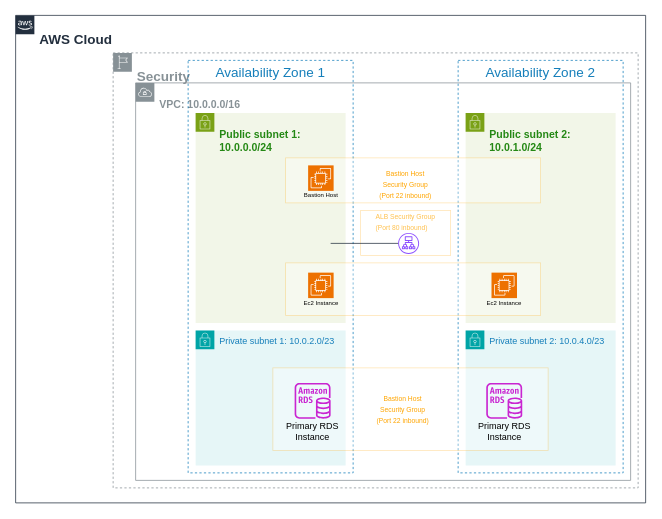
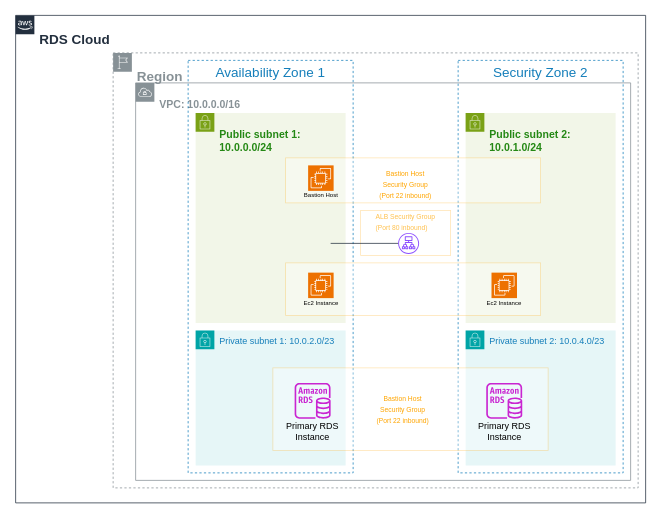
  <mxCell id="0" />
  <mxCell id="1" parent="0" />
- <mxCell id="2" value="&lt;h2&gt;AWS Cloud&lt;/h2&gt;" style="points=[[0,0],[0.25,0],[0.5,0],[0.75,0],[1,0],[1,0.25],[1,0.5],[1,0.75],[1,1],[0.75,1],[0.5,1],[0.25,1],[0,1],[0,0.75],[0,0.5],[0,0.25]];outlineConnect=0;gradientColor=none;html=1;whiteSpace=wrap;fontSize=12;fontStyle=0;container=1;pointerEvents=0;collapsible=0;recursiveResize=0;shape=mxgraph.aws4.group;grIcon=mxgraph.aws4.group_aws_cloud_alt;strokeColor=#232F3E;fillColor=none;verticalAlign=top;align=left;spacingLeft=30;fontColor=#232F3E;dashed=0;" vertex="1" parent="1"><mxGeometry x="20" y="20" width="840" height="650" as="geometry" /></mxCell>
- <mxCell id="3" value="&lt;h2&gt;Security&lt;/h2&gt;" style="sketch=0;outlineConnect=0;gradientColor=none;html=1;whiteSpace=wrap;fontSize=12;fontStyle=0;shape=mxgraph.aws4.group;grIcon=mxgraph.aws4.group_region;strokeColor=#879196;fillColor=none;verticalAlign=top;align=left;spacingLeft=30;fontColor=#879196;dashed=1;" vertex="1" parent="2"><mxGeometry x="130" y="50" width="700" height="580" as="geometry" /></mxCell>
+ <mxCell id="2" value="&lt;h2&gt;RDS Cloud&lt;/h2&gt;" style="points=[[0,0],[0.25,0],[0.5,0],[0.75,0],[1,0],[1,0.25],[1,0.5],[1,0.75],[1,1],[0.75,1],[0.5,1],[0.25,1],[0,1],[0,0.75],[0,0.5],[0,0.25]];outlineConnect=0;gradientColor=none;html=1;whiteSpace=wrap;fontSize=12;fontStyle=0;container=1;pointerEvents=0;collapsible=0;recursiveResize=0;shape=mxgraph.aws4.group;grIcon=mxgraph.aws4.group_aws_cloud_alt;strokeColor=#232F3E;fillColor=none;verticalAlign=top;align=left;spacingLeft=30;fontColor=#232F3E;dashed=0;" vertex="1" parent="1"><mxGeometry x="20" y="20" width="840" height="650" as="geometry" /></mxCell>
+ <mxCell id="3" value="&lt;h2&gt;Region&lt;/h2&gt;" style="sketch=0;outlineConnect=0;gradientColor=none;html=1;whiteSpace=wrap;fontSize=12;fontStyle=0;shape=mxgraph.aws4.group;grIcon=mxgraph.aws4.group_region;strokeColor=#879196;fillColor=none;verticalAlign=top;align=left;spacingLeft=30;fontColor=#879196;dashed=1;" vertex="1" parent="2"><mxGeometry x="130" y="50" width="700" height="580" as="geometry" /></mxCell>
  <mxCell id="4" value="&lt;h3&gt;VPC: 10.0.0.0/16&lt;/h3&gt;" style="sketch=0;outlineConnect=0;gradientColor=none;html=1;whiteSpace=wrap;fontSize=12;fontStyle=0;shape=mxgraph.aws4.group;grIcon=mxgraph.aws4.group_vpc;strokeColor=#879196;fillColor=none;verticalAlign=top;align=left;spacingLeft=30;fontColor=#879196;dashed=0;" vertex="1" parent="2"><mxGeometry x="160" y="90" width="660" height="530" as="geometry" /></mxCell>
  <mxCell id="5" value="&lt;font style=&quot;font-size: 18px;&quot;&gt;Availability Zone 1&lt;/font&gt;" style="fillColor=none;strokeColor=#147EBA;dashed=1;verticalAlign=top;fontStyle=0;fontColor=#147EBA;whiteSpace=wrap;html=1;" vertex="1" parent="2"><mxGeometry x="230" y="60" width="220" height="550" as="geometry" /></mxCell>
- <mxCell id="6" value="&lt;font style=&quot;font-size: 18px;&quot;&gt;Availability Zone 2&lt;/font&gt;" style="fillColor=none;strokeColor=#147EBA;dashed=1;verticalAlign=top;fontStyle=0;fontColor=#147EBA;whiteSpace=wrap;html=1;" vertex="1" parent="2"><mxGeometry x="590" y="60" width="220" height="550" as="geometry" /></mxCell>
+ <mxCell id="6" value="&lt;font style=&quot;font-size: 18px;&quot;&gt;Security Zone 2&lt;/font&gt;" style="fillColor=none;strokeColor=#147EBA;dashed=1;verticalAlign=top;fontStyle=0;fontColor=#147EBA;whiteSpace=wrap;html=1;" vertex="1" parent="2"><mxGeometry x="590" y="60" width="220" height="550" as="geometry" /></mxCell>
  <mxCell id="7" value="&lt;h3&gt;Public subnet 1: 10.0.0.0/24&lt;/h3&gt;" style="points=[[0,0],[0.25,0],[0.5,0],[0.75,0],[1,0],[1,0.25],[1,0.5],[1,0.75],[1,1],[0.75,1],[0.5,1],[0.25,1],[0,1],[0,0.75],[0,0.5],[0,0.25]];outlineConnect=0;gradientColor=none;html=1;whiteSpace=wrap;fontSize=12;fontStyle=0;container=1;pointerEvents=0;collapsible=0;recursiveResize=0;shape=mxgraph.aws4.group;grIcon=mxgraph.aws4.group_security_group;grStroke=0;strokeColor=#7AA116;fillColor=#F2F6E8;verticalAlign=top;align=left;spacingLeft=30;fontColor=#248814;dashed=0;" vertex="1" parent="2"><mxGeometry x="240" y="130" width="200" height="280" as="geometry" /></mxCell>
  <mxCell id="8" value="&lt;h3&gt;Public subnet 2: 10.0.1.0/24&lt;/h3&gt;" style="points=[[0,0],[0.25,0],[0.5,0],[0.75,0],[1,0],[1,0.25],[1,0.5],[1,0.75],[1,1],[0.75,1],[0.5,1],[0.25,1],[0,1],[0,0.75],[0,0.5],[0,0.25]];outlineConnect=0;gradientColor=none;html=1;whiteSpace=wrap;fontSize=12;fontStyle=0;container=1;pointerEvents=0;collapsible=0;recursiveResize=0;shape=mxgraph.aws4.group;grIcon=mxgraph.aws4.group_security_group;grStroke=0;strokeColor=#7AA116;fillColor=#F2F6E8;verticalAlign=top;align=left;spacingLeft=30;fontColor=#248814;dashed=0;" vertex="1" parent="2"><mxGeometry x="600" y="130" width="200" height="280" as="geometry" /></mxCell>
  <mxCell id="9" value="Private subnet 1: 10.0.2.0/23" style="points=[[0,0],[0.25,0],[0.5,0],[0.75,0],[1,0],[1,0.25],[1,0.5],[1,0.75],[1,1],[0.75,1],[0.5,1],[0.25,1],[0,1],[0,0.75],[0,0.5],[0,0.25]];outlineConnect=0;gradientColor=none;html=1;whiteSpace=wrap;fontSize=12;fontStyle=0;container=1;pointerEvents=0;collapsible=0;recursiveResize=0;shape=mxgraph.aws4.group;grIcon=mxgraph.aws4.group_security_group;grStroke=0;strokeColor=#00A4A6;fillColor=#E6F6F7;verticalAlign=top;align=left;spacingLeft=30;fontColor=#147EBA;dashed=0;" vertex="1" parent="2"><mxGeometry x="240" y="420" width="200" height="180" as="geometry" /></mxCell>
  <mxCell id="10" value="Private subnet 2: 10.0.4.0/23" style="points=[[0,0],[0.25,0],[0.5,0],[0.75,0],[1,0],[1,0.25],[1,0.5],[1,0.75],[1,1],[0.75,1],[0.5,1],[0.25,1],[0,1],[0,0.75],[0,0.5],[0,0.25]];outlineConnect=0;gradientColor=none;html=1;whiteSpace=wrap;fontSize=12;fontStyle=0;container=1;pointerEvents=0;collapsible=0;recursiveResize=0;shape=mxgraph.aws4.group;grIcon=mxgraph.aws4.group_security_group;grStroke=0;strokeColor=#00A4A6;fillColor=#E6F6F7;verticalAlign=top;align=left;spacingLeft=30;fontColor=#147EBA;dashed=0;" vertex="1" parent="2"><mxGeometry x="600" y="420" width="200" height="180" as="geometry" /></mxCell>
  <mxCell id="11" value="" style="rounded=0;whiteSpace=wrap;html=1;strokeColor=#ffa500;shadow=0;opacity=30;" vertex="1" parent="2"><mxGeometry x="360" y="190" width="340" height="60" as="geometry" /></mxCell>
  <mxCell id="12" value="" style="rounded=0;whiteSpace=wrap;html=1;strokeColor=#ffa500;shadow=0;opacity=30;" vertex="1" parent="2"><mxGeometry x="360" y="330" width="340" height="70" as="geometry" /></mxCell>
  <mxCell id="13" value="" style="sketch=0;points=[[0,0,0],[0.25,0,0],[0.5,0,0],[0.75,0,0],[1,0,0],[0,1,0],[0.25,1,0],[0.5,1,0],[0.75,1,0],[1,1,0],[0,0.25,0],[0,0.5,0],[0,0.75,0],[1,0.25,0],[1,0.5,0],[1,0.75,0]];outlineConnect=0;fontColor=#232F3E;fillColor=#ED7100;strokeColor=#ffffff;dashed=0;verticalLabelPosition=bottom;verticalAlign=top;align=center;html=1;fontSize=12;fontStyle=0;aspect=fixed;shape=mxgraph.aws4.resourceIcon;resIcon=mxgraph.aws4.ec2;" vertex="1" parent="2"><mxGeometry x="390" y="200" width="34" height="34" as="geometry" /></mxCell>
  <mxCell id="14" value="&lt;font style=&quot;font-size: 8px;&quot;&gt;Bastion Host&lt;/font&gt;" style="text;html=1;strokeColor=none;fillColor=none;align=center;verticalAlign=middle;whiteSpace=wrap;rounded=0;" vertex="1" parent="2"><mxGeometry x="375.5" y="234" width="63" height="10" as="geometry" /></mxCell>
  <mxCell id="15" value="" style="sketch=0;points=[[0,0,0],[0.25,0,0],[0.5,0,0],[0.75,0,0],[1,0,0],[0,1,0],[0.25,1,0],[0.5,1,0],[0.75,1,0],[1,1,0],[0,0.25,0],[0,0.5,0],[0,0.75,0],[1,0.25,0],[1,0.5,0],[1,0.75,0]];outlineConnect=0;fontColor=#232F3E;fillColor=#ED7100;strokeColor=#ffffff;dashed=0;verticalLabelPosition=bottom;verticalAlign=top;align=center;html=1;fontSize=12;fontStyle=0;aspect=fixed;shape=mxgraph.aws4.resourceIcon;resIcon=mxgraph.aws4.ec2;" vertex="1" parent="2"><mxGeometry x="390" y="343" width="34" height="34" as="geometry" /></mxCell>
  <mxCell id="16" value="&lt;font style=&quot;font-size: 8px;&quot;&gt;Ec2 Instance&lt;/font&gt;" style="text;html=1;strokeColor=none;fillColor=none;align=center;verticalAlign=middle;whiteSpace=wrap;rounded=0;" vertex="1" parent="2"><mxGeometry x="375.5" y="377" width="63" height="10" as="geometry" /></mxCell>
  <mxCell id="17" value="" style="sketch=0;points=[[0,0,0],[0.25,0,0],[0.5,0,0],[0.75,0,0],[1,0,0],[0,1,0],[0.25,1,0],[0.5,1,0],[0.75,1,0],[1,1,0],[0,0.25,0],[0,0.5,0],[0,0.75,0],[1,0.25,0],[1,0.5,0],[1,0.75,0]];outlineConnect=0;fontColor=#232F3E;fillColor=#ED7100;strokeColor=#ffffff;dashed=0;verticalLabelPosition=bottom;verticalAlign=top;align=center;html=1;fontSize=12;fontStyle=0;aspect=fixed;shape=mxgraph.aws4.resourceIcon;resIcon=mxgraph.aws4.ec2;" vertex="1" parent="2"><mxGeometry x="634.5" y="343" width="34" height="34" as="geometry" /></mxCell>
  <mxCell id="18" value="&lt;font style=&quot;font-size: 8px;&quot;&gt;Ec2 Instance&lt;/font&gt;" style="text;html=1;strokeColor=none;fillColor=none;align=center;verticalAlign=middle;whiteSpace=wrap;rounded=0;" vertex="1" parent="2"><mxGeometry x="620" y="377" width="63" height="10" as="geometry" /></mxCell>
  <mxCell id="19" value="&lt;div style=&quot;text-align: left;&quot;&gt;&lt;span style=&quot;font-size: 9px; color: rgb(255, 165, 0); background-color: initial;&quot;&gt;ALB Security Group&lt;/span&gt;&lt;/div&gt;&lt;font style=&quot;&quot;&gt;&lt;div style=&quot;text-align: left;&quot;&gt;&lt;span style=&quot;font-size: 9px; color: rgb(255, 165, 0); background-color: initial;&quot;&gt;(Port 80 inbound)&lt;/span&gt;&lt;/div&gt;&lt;/font&gt;" style="text;html=1;strokeColor=none;fillColor=none;align=center;verticalAlign=middle;whiteSpace=wrap;rounded=0;" vertex="1" parent="2"><mxGeometry x="460" y="260" width="120" height="30" as="geometry" /></mxCell>
  <mxCell id="20" value="" style="rounded=0;whiteSpace=wrap;html=1;strokeColor=#ffa500;shadow=0;opacity=30;" vertex="1" parent="2"><mxGeometry x="460" y="260" width="120" height="60" as="geometry" /></mxCell>
  <mxCell id="21" value="" style="sketch=0;outlineConnect=0;fontColor=#232F3E;gradientColor=none;fillColor=#8C4FFF;strokeColor=none;dashed=0;verticalLabelPosition=bottom;verticalAlign=top;align=center;html=1;fontSize=12;fontStyle=0;aspect=fixed;pointerEvents=1;shape=mxgraph.aws4.application_load_balancer;" vertex="1" parent="2"><mxGeometry x="510" y="290" width="28" height="28" as="geometry" /></mxCell>
  <mxCell id="22" value="" style="line;strokeWidth=1;fillColor=none;align=left;verticalAlign=middle;spacingTop=-1;spacingLeft=3;spacingRight=3;rotatable=0;labelPosition=right;points=[];portConstraint=eastwest;strokeColor=inherit;" vertex="1" parent="2"><mxGeometry x="420" y="300" width="90" height="8" as="geometry" /></mxCell>
  <mxCell id="23" value="" style="rounded=0;whiteSpace=wrap;html=1;strokeColor=#ffa500;shadow=0;opacity=30;" vertex="1" parent="2"><mxGeometry x="343" y="470" width="367" height="110" as="geometry" /></mxCell>
  <mxCell id="24" value="&lt;font style=&quot;&quot;&gt;&lt;font color=&quot;#ffa500&quot; style=&quot;font-size: 9px;&quot;&gt;Bastion Host&lt;br&gt;Security Group&lt;br&gt;(Port 22 inbound)&lt;/font&gt;&lt;br&gt;&lt;/font&gt;" style="text;html=1;strokeColor=none;fillColor=none;align=center;verticalAlign=middle;whiteSpace=wrap;rounded=0;" vertex="1" parent="2"><mxGeometry x="443" y="480" width="147" height="90" as="geometry" /></mxCell>
  <mxCell id="25" value="" style="sketch=0;outlineConnect=0;fontColor=#232F3E;gradientColor=none;fillColor=#C925D1;strokeColor=none;dashed=0;verticalLabelPosition=bottom;verticalAlign=top;align=center;html=1;fontSize=12;fontStyle=0;aspect=fixed;pointerEvents=1;shape=mxgraph.aws4.rds_instance;" vertex="1" parent="2"><mxGeometry x="372" y="490" width="48" height="48" as="geometry" /></mxCell>
  <mxCell id="26" value="" style="sketch=0;outlineConnect=0;fontColor=#232F3E;gradientColor=none;fillColor=#C925D1;strokeColor=none;dashed=0;verticalLabelPosition=bottom;verticalAlign=top;align=center;html=1;fontSize=12;fontStyle=0;aspect=fixed;pointerEvents=1;shape=mxgraph.aws4.rds_instance;" vertex="1" parent="2"><mxGeometry x="627.5" y="490" width="48" height="48" as="geometry" /></mxCell>
  <mxCell id="27" value="Primary RDS Instance" style="text;html=1;strokeColor=none;fillColor=none;align=center;verticalAlign=middle;whiteSpace=wrap;rounded=0;" vertex="1" parent="2"><mxGeometry x="356" y="540" width="80" height="30" as="geometry" /></mxCell>
  <mxCell id="28" value="Primary RDS Instance" style="text;html=1;strokeColor=none;fillColor=none;align=center;verticalAlign=middle;whiteSpace=wrap;rounded=0;" vertex="1" parent="2"><mxGeometry x="611.5" y="540" width="80" height="30" as="geometry" /></mxCell>
  <mxCell id="29" value="&lt;font style=&quot;&quot;&gt;&lt;font color=&quot;#ffa500&quot; style=&quot;font-size: 9px;&quot;&gt;Bastion Host&lt;br&gt;Security Group&lt;br&gt;(Port 22 inbound)&lt;/font&gt;&lt;br&gt;&lt;/font&gt;" style="text;html=1;strokeColor=none;fillColor=none;align=center;verticalAlign=middle;whiteSpace=wrap;rounded=0;" vertex="1" parent="1"><mxGeometry x="480" y="220" width="120" height="50" as="geometry" /></mxCell>
